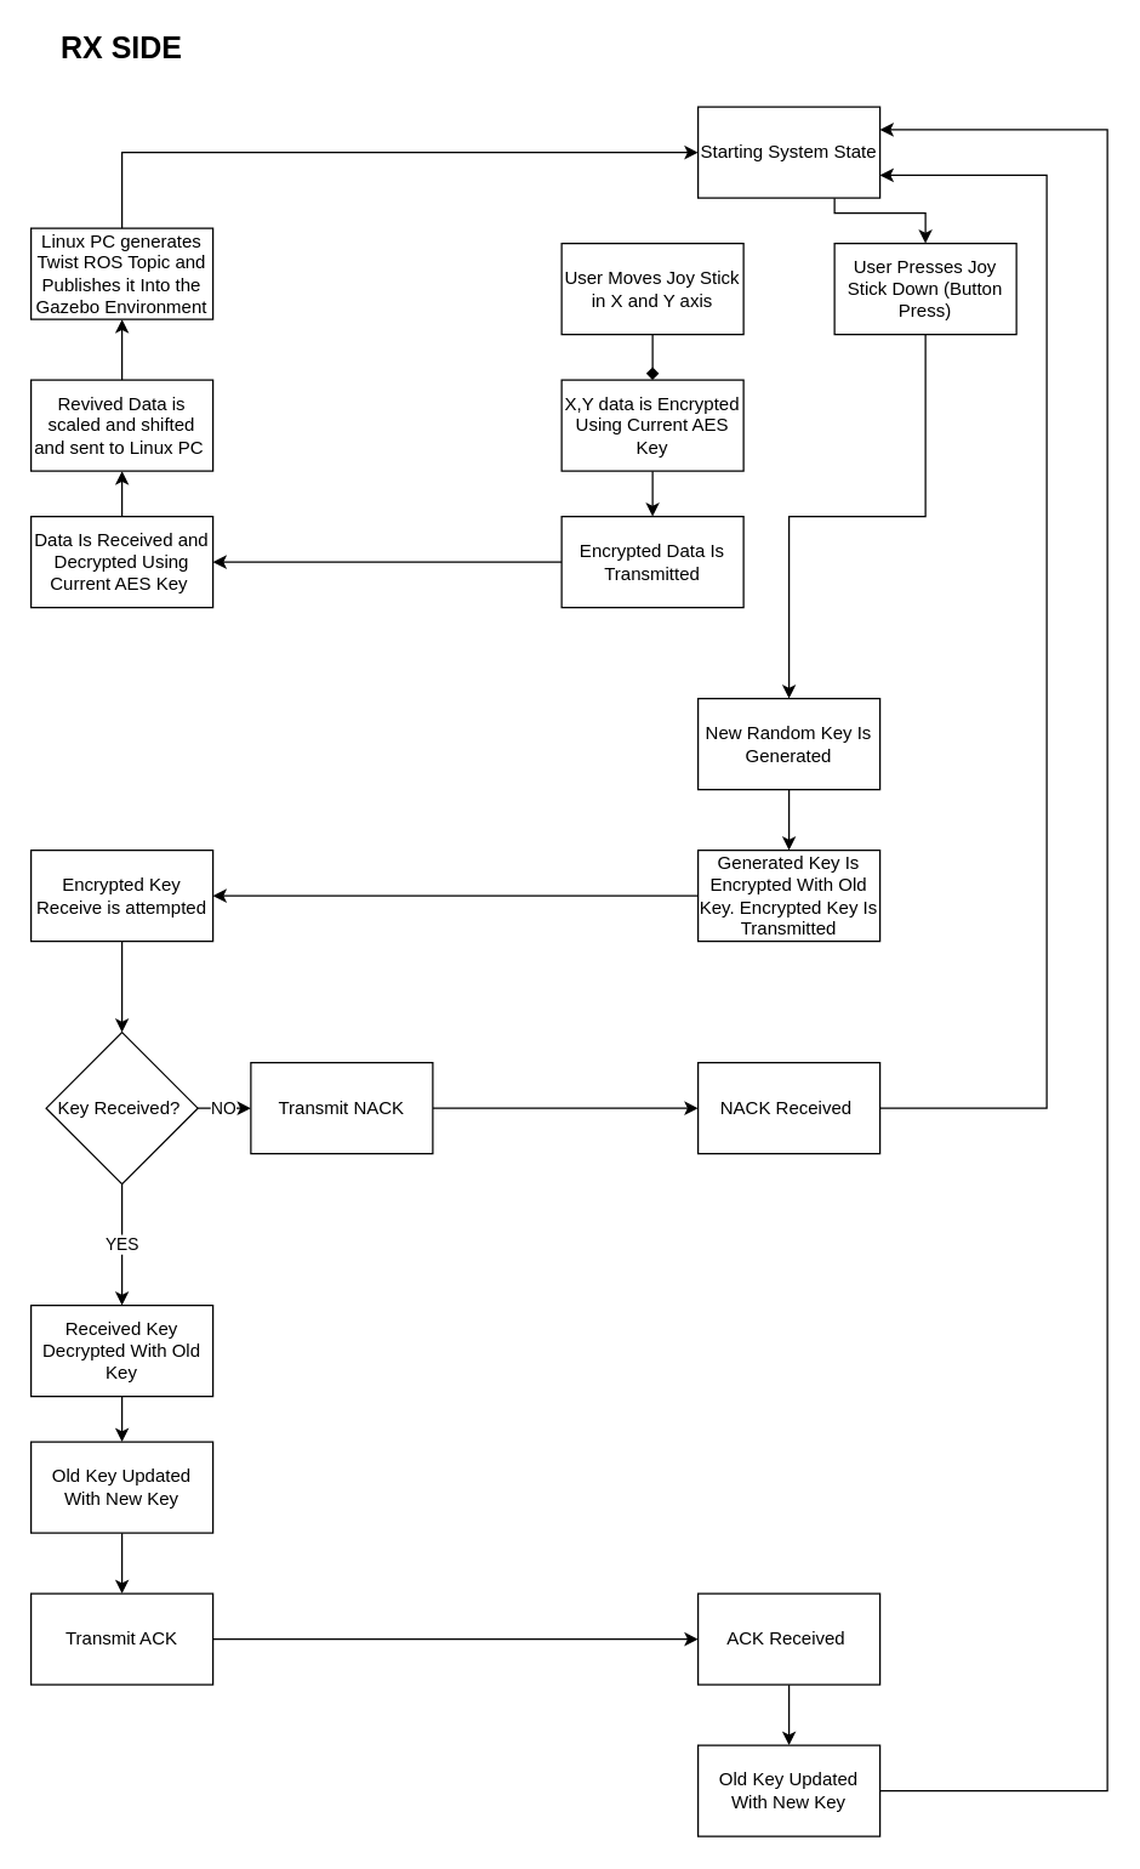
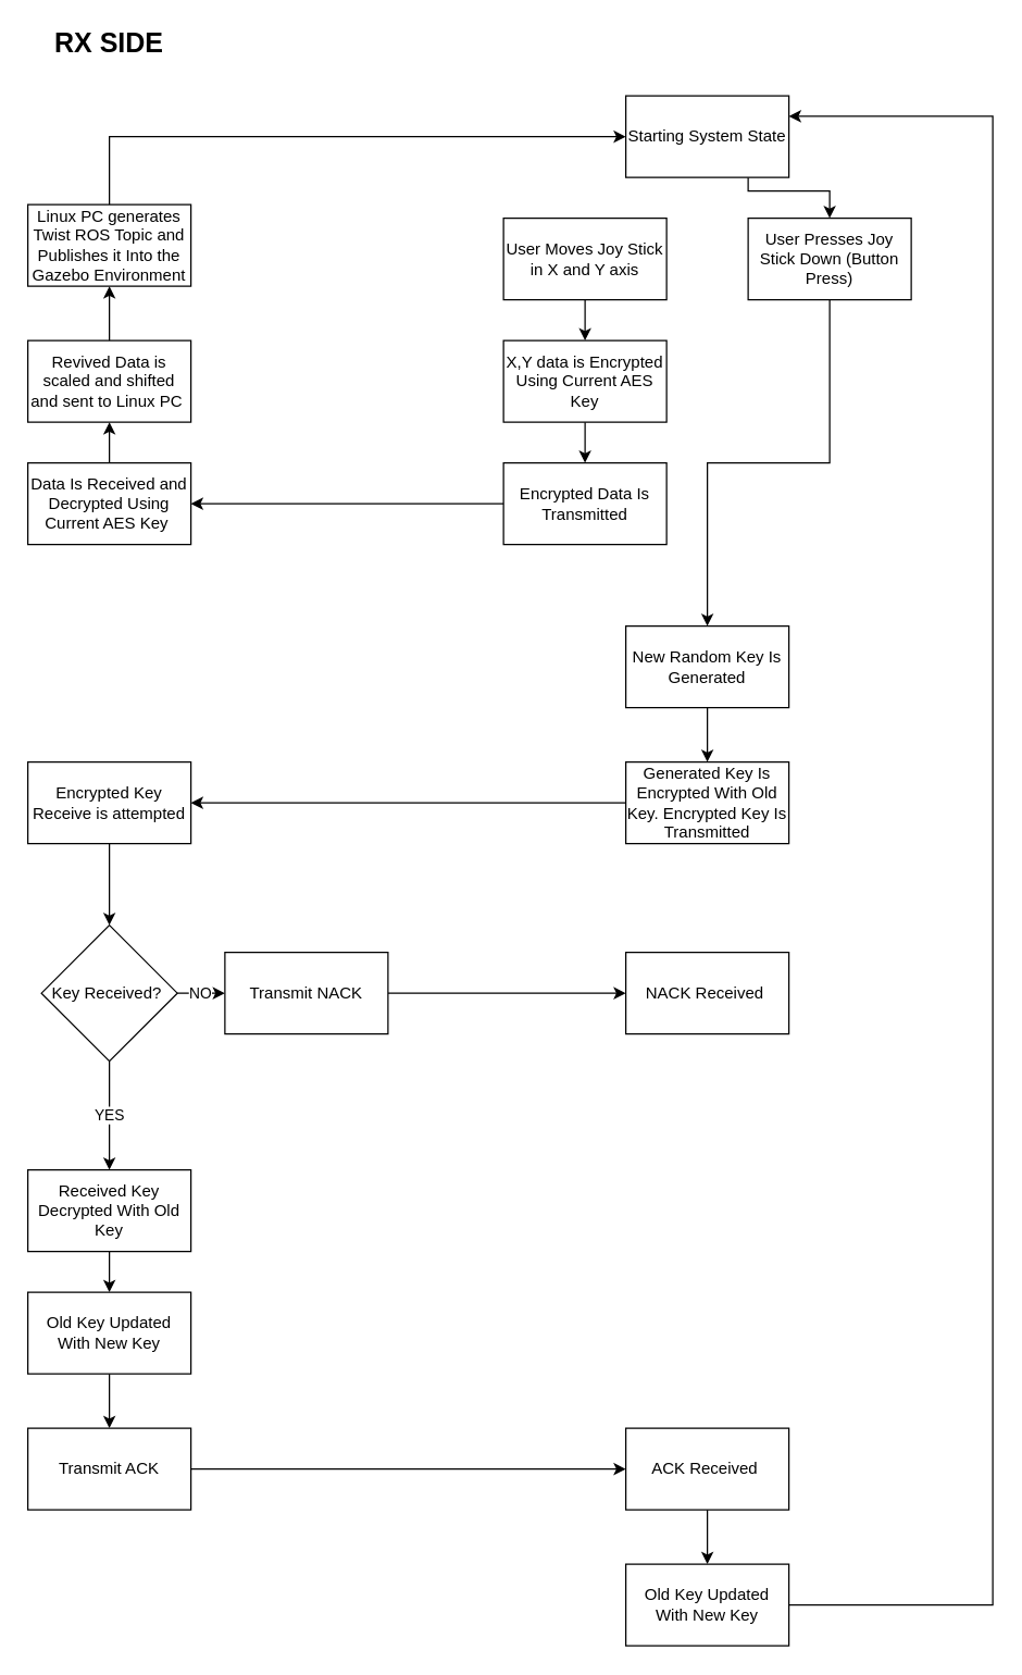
  <mxCell id="0" />
  <mxCell id="1" parent="0" />
  <mxCell id="2" style="edgeStyle=orthogonalEdgeStyle;rounded=0;orthogonalLoop=1;jettySize=auto;html=1;exitX=0.5;exitY=1;exitDx=0;exitDy=0;entryX=0.5;entryY=0;entryDx=0;entryDy=0;" edge="1" parent="1" source="3" target="10"><mxGeometry relative="1" as="geometry" /></mxCell>
  <mxCell id="3" value="Encrypted Key Receive is attempted" style="rounded=0;whiteSpace=wrap;html=1;" vertex="1" parent="1"><mxGeometry x="20" y="560" width="120" height="60" as="geometry" /></mxCell>
  <mxCell id="4" style="edgeStyle=orthogonalEdgeStyle;rounded=0;orthogonalLoop=1;jettySize=auto;html=1;exitX=0.5;exitY=1;exitDx=0;exitDy=0;" edge="1" parent="1" source="5" target="7"><mxGeometry relative="1" as="geometry" /></mxCell>
  <mxCell id="5" value="New Random Key Is Generated" style="rounded=0;whiteSpace=wrap;html=1;" vertex="1" parent="1"><mxGeometry x="460" y="460" width="120" height="60" as="geometry" /></mxCell>
  <mxCell id="6" style="edgeStyle=orthogonalEdgeStyle;rounded=0;orthogonalLoop=1;jettySize=auto;html=1;exitX=0;exitY=0.5;exitDx=0;exitDy=0;" edge="1" parent="1" source="7" target="3"><mxGeometry relative="1" as="geometry" /></mxCell>
  <mxCell id="7" value="Generated Key Is Encrypted With Old Key. Encrypted Key Is Transmitted" style="rounded=0;whiteSpace=wrap;html=1;" vertex="1" parent="1"><mxGeometry x="460" y="560" width="120" height="60" as="geometry" /></mxCell>
  <mxCell id="8" value="NO" style="edgeStyle=orthogonalEdgeStyle;rounded=0;orthogonalLoop=1;jettySize=auto;html=1;exitX=1;exitY=0.5;exitDx=0;exitDy=0;" edge="1" parent="1" source="10" target="14"><mxGeometry relative="1" as="geometry" /></mxCell>
  <mxCell id="9" value="YES" style="edgeStyle=orthogonalEdgeStyle;rounded=0;orthogonalLoop=1;jettySize=auto;html=1;exitX=0.5;exitY=1;exitDx=0;exitDy=0;" edge="1" parent="1" source="10" target="18"><mxGeometry relative="1" as="geometry" /></mxCell>
  <mxCell id="10" value="Key Received?&amp;nbsp;" style="rhombus;whiteSpace=wrap;html=1;" vertex="1" parent="1"><mxGeometry x="30" y="680" width="100" height="100" as="geometry" /></mxCell>
- <mxCell id="11" style="edgeStyle=orthogonalEdgeStyle;rounded=0;orthogonalLoop=1;jettySize=auto;html=1;exitX=1;exitY=0.5;exitDx=0;exitDy=0;entryX=1;entryY=0.75;entryDx=0;entryDy=0;" edge="1" parent="1" source="12" target="16"><mxGeometry relative="1" as="geometry"><Array as="points"><mxPoint x="690" y="730" /><mxPoint x="690" y="115" /></Array></mxGeometry></mxCell>
  <mxCell id="12" value="NACK Received&amp;nbsp;" style="rounded=0;whiteSpace=wrap;html=1;" vertex="1" parent="1"><mxGeometry x="460" y="700" width="120" height="60" as="geometry" /></mxCell>
  <mxCell id="13" style="edgeStyle=orthogonalEdgeStyle;rounded=0;orthogonalLoop=1;jettySize=auto;html=1;exitX=1;exitY=0.5;exitDx=0;exitDy=0;entryX=0;entryY=0.5;entryDx=0;entryDy=0;" edge="1" parent="1" source="14" target="12"><mxGeometry relative="1" as="geometry" /></mxCell>
  <mxCell id="14" value="Transmit NACK" style="rounded=0;whiteSpace=wrap;html=1;" vertex="1" parent="1"><mxGeometry x="165" y="700" width="120" height="60" as="geometry" /></mxCell>
  <mxCell id="15" style="edgeStyle=orthogonalEdgeStyle;rounded=0;orthogonalLoop=1;jettySize=auto;html=1;exitX=0.75;exitY=1;exitDx=0;exitDy=0;entryX=0.5;entryY=0;entryDx=0;entryDy=0;" edge="1" parent="1" source="16" target="31"><mxGeometry relative="1" as="geometry"><Array as="points"><mxPoint x="550" y="140" /><mxPoint x="610" y="140" /></Array></mxGeometry></mxCell>
  <mxCell id="16" value="Starting System State" style="rounded=0;whiteSpace=wrap;html=1;" vertex="1" parent="1"><mxGeometry x="460" y="70" width="120" height="60" as="geometry" /></mxCell>
  <mxCell id="17" style="edgeStyle=orthogonalEdgeStyle;rounded=0;orthogonalLoop=1;jettySize=auto;html=1;exitX=0.5;exitY=1;exitDx=0;exitDy=0;entryX=0.5;entryY=0;entryDx=0;entryDy=0;" edge="1" parent="1" source="18" target="20"><mxGeometry relative="1" as="geometry" /></mxCell>
  <mxCell id="18" value="Received Key Decrypted With Old Key" style="rounded=0;whiteSpace=wrap;html=1;" vertex="1" parent="1"><mxGeometry x="20" y="860" width="120" height="60" as="geometry" /></mxCell>
  <mxCell id="19" style="edgeStyle=orthogonalEdgeStyle;rounded=0;orthogonalLoop=1;jettySize=auto;html=1;exitX=0.5;exitY=1;exitDx=0;exitDy=0;entryX=0.5;entryY=0;entryDx=0;entryDy=0;" edge="1" parent="1" source="20" target="22"><mxGeometry relative="1" as="geometry" /></mxCell>
  <mxCell id="20" value="Old Key Updated With New Key" style="rounded=0;whiteSpace=wrap;html=1;" vertex="1" parent="1"><mxGeometry x="20" y="950" width="120" height="60" as="geometry" /></mxCell>
  <mxCell id="21" style="edgeStyle=orthogonalEdgeStyle;rounded=0;orthogonalLoop=1;jettySize=auto;html=1;exitX=1;exitY=0.5;exitDx=0;exitDy=0;entryX=0;entryY=0.5;entryDx=0;entryDy=0;" edge="1" parent="1" source="22" target="24"><mxGeometry relative="1" as="geometry" /></mxCell>
  <mxCell id="22" value="Transmit ACK" style="rounded=0;whiteSpace=wrap;html=1;" vertex="1" parent="1"><mxGeometry x="20" y="1050" width="120" height="60" as="geometry" /></mxCell>
  <mxCell id="23" style="edgeStyle=orthogonalEdgeStyle;rounded=0;orthogonalLoop=1;jettySize=auto;html=1;exitX=0.5;exitY=1;exitDx=0;exitDy=0;entryX=0.5;entryY=0;entryDx=0;entryDy=0;" edge="1" parent="1" source="24" target="26"><mxGeometry relative="1" as="geometry" /></mxCell>
  <mxCell id="24" value="ACK Received&amp;nbsp;" style="rounded=0;whiteSpace=wrap;html=1;" vertex="1" parent="1"><mxGeometry x="460" y="1050" width="120" height="60" as="geometry" /></mxCell>
  <mxCell id="25" style="edgeStyle=orthogonalEdgeStyle;rounded=0;orthogonalLoop=1;jettySize=auto;html=1;exitX=1;exitY=0.5;exitDx=0;exitDy=0;entryX=1;entryY=0.25;entryDx=0;entryDy=0;" edge="1" parent="1" source="26" target="16"><mxGeometry relative="1" as="geometry"><Array as="points"><mxPoint x="730" y="1180" /><mxPoint x="730" y="85" /></Array></mxGeometry></mxCell>
  <mxCell id="26" value="Old Key Updated With New Key" style="rounded=0;whiteSpace=wrap;html=1;" vertex="1" parent="1"><mxGeometry x="460" y="1150" width="120" height="60" as="geometry" /></mxCell>
  <mxCell id="27" value="RX SIDE" style="text;html=1;strokeColor=none;fillColor=none;align=center;verticalAlign=middle;whiteSpace=wrap;rounded=0;fontSize=20;fontStyle=1" vertex="1" parent="1"><mxGeometry x="30" y="20" width="100" height="20" as="geometry" /></mxCell>
- <mxCell id="28" style="edgeStyle=orthogonalEdgeStyle;rounded=0;orthogonalLoop=1;jettySize=auto;html=1;exitX=0.5;exitY=1;exitDx=0;exitDy=0;entryX=0.5;entryY=0;entryDx=0;entryDy=0;endArrow=diamond;" edge="1" parent="1" source="29" target="33"><mxGeometry relative="1" as="geometry" /></mxCell>
+ <mxCell id="28" style="edgeStyle=orthogonalEdgeStyle;rounded=0;orthogonalLoop=1;jettySize=auto;html=1;exitX=0.5;exitY=1;exitDx=0;exitDy=0;entryX=0.5;entryY=0;entryDx=0;entryDy=0;" edge="1" parent="1" source="29" target="33"><mxGeometry relative="1" as="geometry" /></mxCell>
  <mxCell id="29" value="User Moves Joy Stick in X and Y axis" style="rounded=0;whiteSpace=wrap;html=1;" vertex="1" parent="1"><mxGeometry x="370" y="160" width="120" height="60" as="geometry" /></mxCell>
  <mxCell id="30" style="edgeStyle=orthogonalEdgeStyle;rounded=0;orthogonalLoop=1;jettySize=auto;html=1;exitX=0.5;exitY=1;exitDx=0;exitDy=0;entryX=0.5;entryY=0;entryDx=0;entryDy=0;" edge="1" parent="1" source="31" target="5"><mxGeometry relative="1" as="geometry" /></mxCell>
  <mxCell id="31" value="User Presses Joy Stick Down (Button Press)" style="rounded=0;whiteSpace=wrap;html=1;" vertex="1" parent="1"><mxGeometry x="550" y="160" width="120" height="60" as="geometry" /></mxCell>
  <mxCell id="32" style="edgeStyle=orthogonalEdgeStyle;rounded=0;orthogonalLoop=1;jettySize=auto;html=1;exitX=0.5;exitY=1;exitDx=0;exitDy=0;entryX=0.5;entryY=0;entryDx=0;entryDy=0;" edge="1" parent="1" source="33" target="35"><mxGeometry relative="1" as="geometry" /></mxCell>
  <mxCell id="33" value="X,Y data is Encrypted Using Current AES Key" style="rounded=0;whiteSpace=wrap;html=1;" vertex="1" parent="1"><mxGeometry x="370" y="250" width="120" height="60" as="geometry" /></mxCell>
  <mxCell id="34" style="edgeStyle=orthogonalEdgeStyle;rounded=0;orthogonalLoop=1;jettySize=auto;html=1;exitX=0;exitY=0.5;exitDx=0;exitDy=0;entryX=1;entryY=0.5;entryDx=0;entryDy=0;" edge="1" parent="1" source="35" target="37"><mxGeometry relative="1" as="geometry" /></mxCell>
  <mxCell id="35" value="Encrypted Data Is Transmitted" style="rounded=0;whiteSpace=wrap;html=1;" vertex="1" parent="1"><mxGeometry x="370" y="340" width="120" height="60" as="geometry" /></mxCell>
  <mxCell id="36" style="edgeStyle=orthogonalEdgeStyle;rounded=0;orthogonalLoop=1;jettySize=auto;html=1;exitX=0.5;exitY=0;exitDx=0;exitDy=0;entryX=0.5;entryY=1;entryDx=0;entryDy=0;" edge="1" parent="1" source="37" target="39"><mxGeometry relative="1" as="geometry" /></mxCell>
  <mxCell id="37" value="Data Is Received and Decrypted Using Current AES Key&amp;nbsp;" style="rounded=0;whiteSpace=wrap;html=1;" vertex="1" parent="1"><mxGeometry x="20" y="340" width="120" height="60" as="geometry" /></mxCell>
  <mxCell id="38" style="edgeStyle=orthogonalEdgeStyle;rounded=0;orthogonalLoop=1;jettySize=auto;html=1;exitX=0.5;exitY=0;exitDx=0;exitDy=0;entryX=0.5;entryY=1;entryDx=0;entryDy=0;" edge="1" parent="1" source="39" target="41"><mxGeometry relative="1" as="geometry" /></mxCell>
  <mxCell id="39" value="Revived Data is scaled and shifted and sent to Linux PC&amp;nbsp;" style="rounded=0;whiteSpace=wrap;html=1;" vertex="1" parent="1"><mxGeometry x="20" y="250" width="120" height="60" as="geometry" /></mxCell>
  <mxCell id="40" style="edgeStyle=orthogonalEdgeStyle;rounded=0;orthogonalLoop=1;jettySize=auto;html=1;exitX=0.5;exitY=0;exitDx=0;exitDy=0;entryX=0;entryY=0.5;entryDx=0;entryDy=0;" edge="1" parent="1" source="41" target="16"><mxGeometry relative="1" as="geometry" /></mxCell>
  <mxCell id="41" value="Linux PC generates Twist ROS Topic and Publishes it Into the Gazebo Environment" style="rounded=0;whiteSpace=wrap;html=1;" vertex="1" parent="1"><mxGeometry x="20" y="150" width="120" height="60" as="geometry" /></mxCell>
